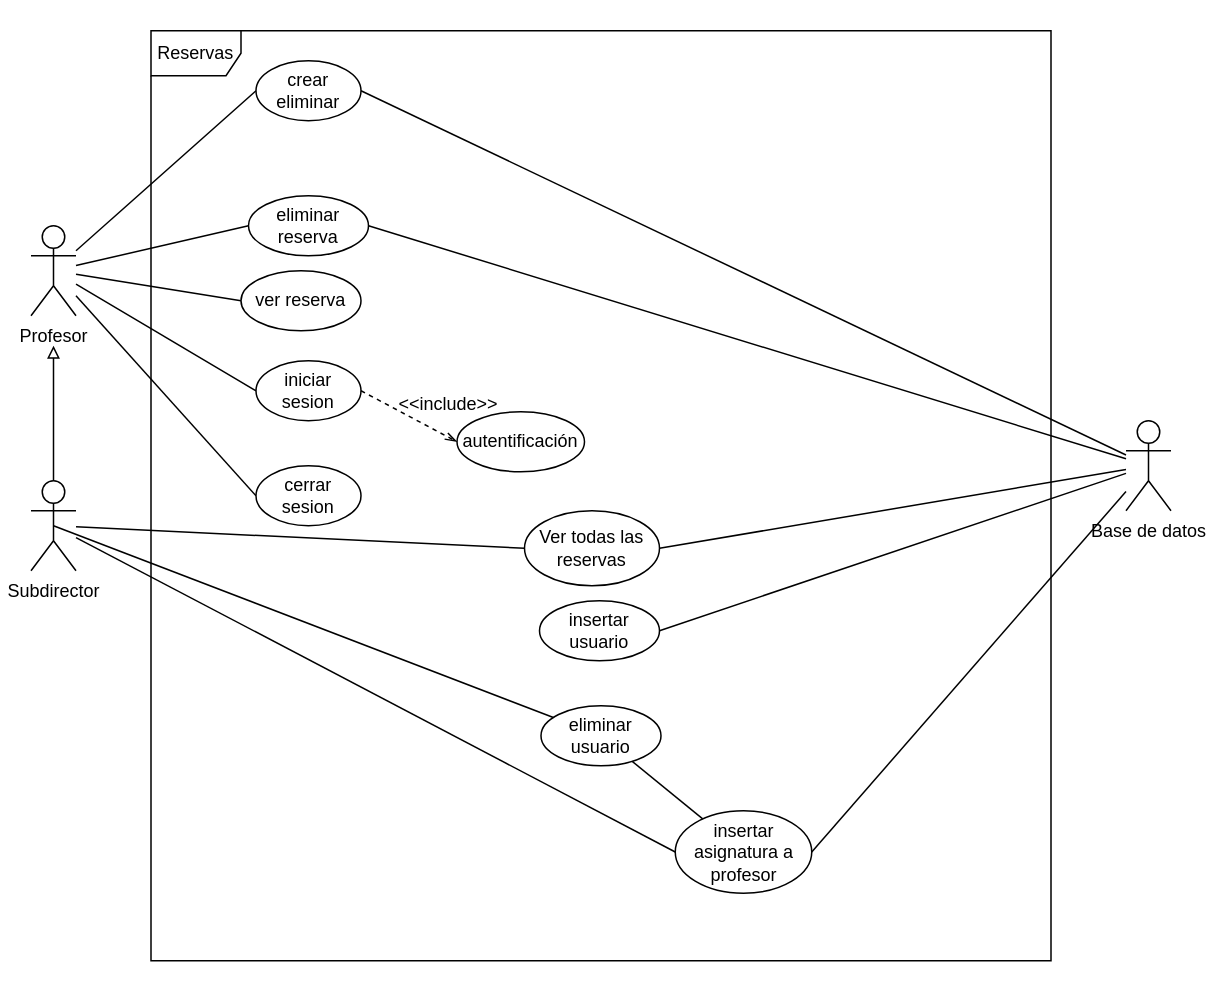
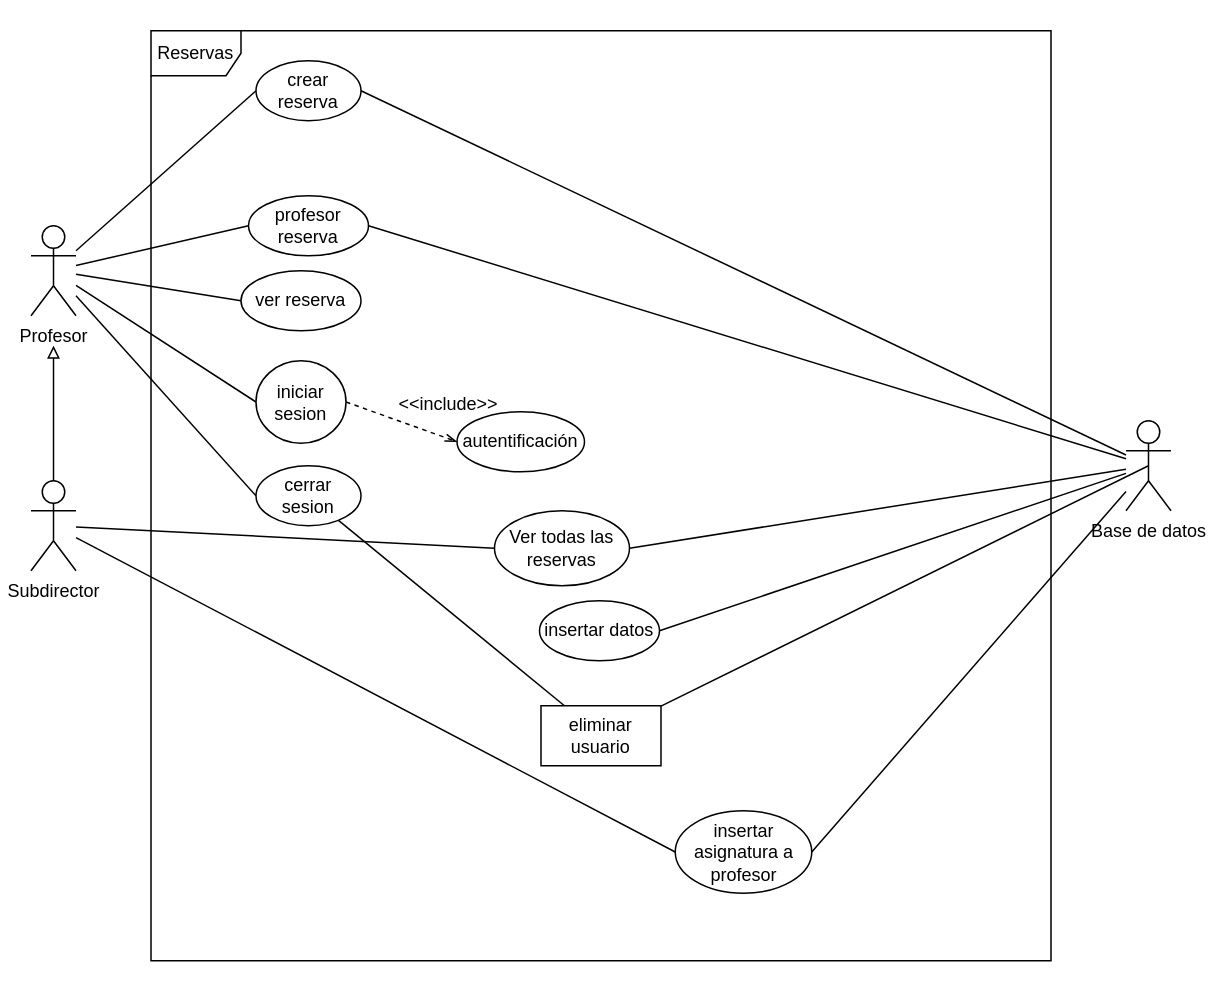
  <mxCell id="0" />
  <mxCell id="1" parent="0" />
  <mxCell id="2" style="edgeStyle=none;shape=connector;curved=0;rounded=0;orthogonalLoop=1;jettySize=auto;html=1;entryX=1;entryY=0.5;entryDx=0;entryDy=0;strokeColor=default;align=center;verticalAlign=middle;fontFamily=Helvetica;fontSize=11;fontColor=default;labelBackgroundColor=default;endArrow=none;endFill=1;startFill=0;" parent="1" source="7" target="24" edge="1"><mxGeometry relative="1" as="geometry" /></mxCell>
  <mxCell id="3" style="edgeStyle=none;shape=connector;curved=0;rounded=0;orthogonalLoop=1;jettySize=auto;html=1;entryX=1;entryY=0.5;entryDx=0;entryDy=0;strokeColor=default;align=center;verticalAlign=middle;fontFamily=Helvetica;fontSize=11;fontColor=default;labelBackgroundColor=default;endArrow=none;endFill=1;startFill=0;" parent="1" source="7" target="23" edge="1"><mxGeometry relative="1" as="geometry" /></mxCell>
  <mxCell id="4" style="edgeStyle=none;shape=connector;rounded=0;orthogonalLoop=1;jettySize=auto;html=1;entryX=1;entryY=0.5;entryDx=0;entryDy=0;strokeColor=default;align=center;verticalAlign=middle;fontFamily=Helvetica;fontSize=11;fontColor=default;labelBackgroundColor=default;startFill=0;endArrow=none;" parent="1" source="7" target="19" edge="1"><mxGeometry relative="1" as="geometry" /></mxCell>
  <mxCell id="5" style="edgeStyle=none;shape=connector;rounded=0;orthogonalLoop=1;jettySize=auto;html=1;entryX=1;entryY=0.5;entryDx=0;entryDy=0;strokeColor=default;align=center;verticalAlign=middle;fontFamily=Helvetica;fontSize=11;fontColor=default;labelBackgroundColor=default;startFill=0;endArrow=none;" parent="1" source="7" target="21" edge="1"><mxGeometry relative="1" as="geometry" /></mxCell>
  <mxCell id="6" style="edgeStyle=none;shape=connector;rounded=0;orthogonalLoop=1;jettySize=auto;html=1;entryX=1;entryY=0.5;entryDx=0;entryDy=0;strokeColor=default;align=center;verticalAlign=middle;fontFamily=Helvetica;fontSize=11;fontColor=default;labelBackgroundColor=default;startFill=0;endArrow=none;" parent="1" source="7" target="20" edge="1"><mxGeometry relative="1" as="geometry" /></mxCell>
  <mxCell id="7" value="Base de datos" style="shape=umlActor;verticalLabelPosition=bottom;verticalAlign=top;html=1;" parent="1" vertex="1"><mxGeometry x="750" y="280" width="30" height="60" as="geometry" /></mxCell>
  <mxCell id="8" style="edgeStyle=none;shape=connector;rounded=0;orthogonalLoop=1;jettySize=auto;html=1;entryX=0;entryY=0.5;entryDx=0;entryDy=0;strokeColor=default;align=center;verticalAlign=middle;fontFamily=Helvetica;fontSize=11;fontColor=default;labelBackgroundColor=default;startFill=0;endArrow=none;" parent="1" source="13" target="21" edge="1"><mxGeometry relative="1" as="geometry" /></mxCell>
  <mxCell id="9" style="edgeStyle=none;shape=connector;rounded=0;orthogonalLoop=1;jettySize=auto;html=1;entryX=0;entryY=0.5;entryDx=0;entryDy=0;strokeColor=default;align=center;verticalAlign=middle;fontFamily=Helvetica;fontSize=11;fontColor=default;labelBackgroundColor=default;startFill=0;endArrow=none;" parent="1" source="13" target="20" edge="1"><mxGeometry relative="1" as="geometry" /></mxCell>
  <mxCell id="10" style="edgeStyle=none;shape=connector;rounded=0;orthogonalLoop=1;jettySize=auto;html=1;entryX=0;entryY=0.5;entryDx=0;entryDy=0;strokeColor=default;align=center;verticalAlign=middle;fontFamily=Helvetica;fontSize=11;fontColor=default;labelBackgroundColor=default;startFill=0;endArrow=none;" parent="1" source="13" target="22" edge="1"><mxGeometry relative="1" as="geometry" /></mxCell>
  <mxCell id="11" style="edgeStyle=none;shape=connector;rounded=0;orthogonalLoop=1;jettySize=auto;html=1;entryX=0;entryY=0.5;entryDx=0;entryDy=0;strokeColor=default;align=center;verticalAlign=middle;fontFamily=Helvetica;fontSize=11;fontColor=default;labelBackgroundColor=default;startFill=0;endArrow=none;" parent="1" source="13" target="25" edge="1"><mxGeometry relative="1" as="geometry" /></mxCell>
  <mxCell id="12" style="edgeStyle=none;shape=connector;rounded=0;orthogonalLoop=1;jettySize=auto;html=1;entryX=0;entryY=0.5;entryDx=0;entryDy=0;strokeColor=default;align=center;verticalAlign=middle;fontFamily=Helvetica;fontSize=11;fontColor=default;labelBackgroundColor=default;startFill=0;endArrow=none;" parent="1" source="13" target="26" edge="1"><mxGeometry relative="1" as="geometry" /></mxCell>
  <mxCell id="13" value="Profesor" style="shape=umlActor;verticalLabelPosition=bottom;verticalAlign=top;html=1;" parent="1" vertex="1"><mxGeometry x="20" y="150" width="30" height="60" as="geometry" /></mxCell>
  <mxCell id="14" value="Reservas" style="shape=umlFrame;whiteSpace=wrap;html=1;pointerEvents=0;" parent="1" vertex="1"><mxGeometry x="100" y="20" width="600" height="620" as="geometry" /></mxCell>
  <mxCell id="15" style="rounded=0;orthogonalLoop=1;jettySize=auto;html=1;endArrow=block;endFill=0;" parent="1" source="18" edge="1"><mxGeometry relative="1" as="geometry"><mxPoint x="35" y="230" as="targetPoint" /></mxGeometry></mxCell>
  <mxCell id="16" style="rounded=0;orthogonalLoop=1;jettySize=auto;html=1;entryX=0;entryY=0.5;entryDx=0;entryDy=0;endArrow=none;startFill=0;" parent="1" source="18" target="19" edge="1"><mxGeometry relative="1" as="geometry" /></mxCell>
  <mxCell id="17" style="edgeStyle=none;shape=connector;rounded=0;orthogonalLoop=1;jettySize=auto;html=1;entryX=0;entryY=0.5;entryDx=0;entryDy=0;strokeColor=default;align=center;verticalAlign=middle;fontFamily=Helvetica;fontSize=11;fontColor=default;labelBackgroundColor=default;startFill=0;endArrow=none;" parent="1" source="18" target="24" edge="1"><mxGeometry relative="1" as="geometry" /></mxCell>
  <mxCell id="18" value="Subdirector" style="shape=umlActor;verticalLabelPosition=bottom;verticalAlign=top;html=1;" parent="1" vertex="1"><mxGeometry x="20" y="320" width="30" height="60" as="geometry" /></mxCell>
- <mxCell id="19" value="Ver todas las reservas" style="ellipse;whiteSpace=wrap;html=1;" parent="1" vertex="1"><mxGeometry x="349" y="340" width="90" height="50" as="geometry" /></mxCell>
- <mxCell id="20" value="eliminar reserva" style="ellipse;whiteSpace=wrap;html=1;" parent="1" vertex="1"><mxGeometry x="165" y="130" width="80" height="40" as="geometry" /></mxCell>
- <mxCell id="21" value="crear eliminar" style="ellipse;whiteSpace=wrap;html=1;" parent="1" vertex="1"><mxGeometry x="170" y="40" width="70" height="40" as="geometry" /></mxCell>
+ <mxCell id="19" value="Ver todas las reservas" style="ellipse;whiteSpace=wrap;html=1;" parent="1" vertex="1"><mxGeometry x="329" y="340" width="90" height="50" as="geometry" /></mxCell>
+ <mxCell id="20" value="profesor reserva" style="ellipse;whiteSpace=wrap;html=1;" parent="1" vertex="1"><mxGeometry x="165" y="130" width="80" height="40" as="geometry" /></mxCell>
+ <mxCell id="21" value="crear reserva" style="ellipse;whiteSpace=wrap;html=1;" parent="1" vertex="1"><mxGeometry x="170" y="40" width="70" height="40" as="geometry" /></mxCell>
  <mxCell id="22" value="ver reserva" style="ellipse;whiteSpace=wrap;html=1;" parent="1" vertex="1"><mxGeometry x="160" y="180" width="80" height="40" as="geometry" /></mxCell>
- <mxCell id="23" value="insertar usuario" style="ellipse;whiteSpace=wrap;html=1;" parent="1" vertex="1"><mxGeometry x="359" y="400" width="80" height="40" as="geometry" /></mxCell>
+ <mxCell id="23" value="insertar datos" style="ellipse;whiteSpace=wrap;html=1;" parent="1" vertex="1"><mxGeometry x="359" y="400" width="80" height="40" as="geometry" /></mxCell>
  <mxCell id="24" value="insertar asignatura a profesor" style="ellipse;whiteSpace=wrap;html=1;" parent="1" vertex="1"><mxGeometry x="449.5" y="540" width="91" height="55" as="geometry" /></mxCell>
- <mxCell id="25" value="iniciar sesion" style="ellipse;whiteSpace=wrap;html=1;" parent="1" vertex="1"><mxGeometry x="170" y="240" width="70" height="40" as="geometry" /></mxCell>
+ <mxCell id="25" value="iniciar sesion" style="ellipse;whiteSpace=wrap;html=1;" parent="1" vertex="1"><mxGeometry x="170" y="240" width="60" height="55" as="geometry" /></mxCell>
  <mxCell id="26" value="cerrar sesion" style="ellipse;whiteSpace=wrap;html=1;" parent="1" vertex="1"><mxGeometry x="170" y="310" width="70" height="40" as="geometry" /></mxCell>
  <mxCell id="27" value="autentificación" style="ellipse;whiteSpace=wrap;html=1;" parent="1" vertex="1"><mxGeometry x="304" y="274" width="85" height="40" as="geometry" /></mxCell>
  <mxCell id="28" style="rounded=0;orthogonalLoop=1;jettySize=auto;html=1;entryX=0;entryY=0.5;entryDx=0;entryDy=0;dashed=1;endArrow=openThin;endFill=0;exitX=1;exitY=0.5;exitDx=0;exitDy=0;" parent="1" source="25" target="27" edge="1"><mxGeometry relative="1" as="geometry"><mxPoint x="235" y="294" as="sourcePoint" /><mxPoint x="291" y="324" as="targetPoint" /></mxGeometry></mxCell>
  <mxCell id="29" value="&amp;lt;&amp;lt;include&amp;gt;&amp;gt;" style="text;html=1;align=center;verticalAlign=middle;resizable=0;points=[];autosize=1;strokeColor=none;fillColor=none;" parent="1" vertex="1"><mxGeometry x="253" y="254" width="90" height="30" as="geometry" /></mxCell>
- <mxCell id="30" value="eliminar usuario" style="ellipse;whiteSpace=wrap;html=1;" vertex="1" parent="1"><mxGeometry x="360" y="470" width="80" height="40" as="geometry" /></mxCell>
- <mxCell id="31" style="rounded=0;orthogonalLoop=1;jettySize=auto;html=1;endArrow=none;startFill=0;" edge="1" parent="1" source="30" target="24"><mxGeometry relative="1" as="geometry" /></mxCell>
- <mxCell id="32" style="rounded=0;orthogonalLoop=1;jettySize=auto;html=1;entryX=0.5;entryY=0.5;entryDx=0;entryDy=0;entryPerimeter=0;endArrow=none;startFill=0;" edge="1" parent="1" source="30" target="18"><mxGeometry relative="1" as="geometry" /></mxCell>
+ <mxCell id="30" value="eliminar usuario" style="whiteSpace=wrap;html=1;rounded=0;" vertex="1" parent="1"><mxGeometry x="360" y="470" width="80" height="40" as="geometry" /></mxCell>
+ <mxCell id="31" style="rounded=0;orthogonalLoop=1;jettySize=auto;html=1;entryX=0.5;entryY=0.5;entryDx=0;entryDy=0;entryPerimeter=0;endArrow=none;startFill=0;" edge="1" parent="1" source="30" target="7"><mxGeometry relative="1" as="geometry" /></mxCell>
+ <mxCell id="32" style="rounded=0;orthogonalLoop=1;jettySize=auto;html=1;endArrow=none;startFill=0;" edge="1" parent="1" source="30" target="26"><mxGeometry relative="1" as="geometry" /></mxCell>
